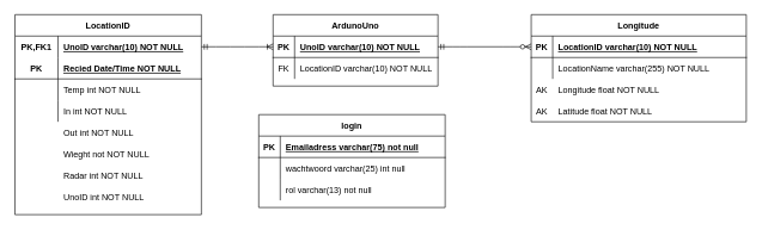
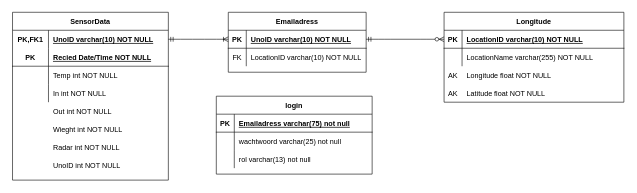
  <mxCell id="0" />
  <mxCell id="1" parent="0" />
  <mxCell id="2" value="Longitude" style="shape=table;startSize=30;container=1;collapsible=1;childLayout=tableLayout;fixedRows=1;rowLines=0;fontStyle=1;align=center;resizeLast=1;" parent="1" vertex="1"><mxGeometry x="740" y="20" width="300" height="150" as="geometry" /></mxCell>
  <mxCell id="3" value="" style="shape=partialRectangle;collapsible=0;dropTarget=0;pointerEvents=0;fillColor=none;top=0;left=0;bottom=1;right=0;points=[[0,0.5],[1,0.5]];portConstraint=eastwest;" parent="2" vertex="1"><mxGeometry y="30" width="300" height="30" as="geometry" /></mxCell>
  <mxCell id="4" value="PK" style="shape=partialRectangle;connectable=0;fillColor=none;top=0;left=0;bottom=0;right=0;fontStyle=1;overflow=hidden;" parent="3" vertex="1"><mxGeometry width="30" height="30" as="geometry" /></mxCell>
  <mxCell id="5" value="LocationID varchar(10) NOT NULL" style="shape=partialRectangle;connectable=0;fillColor=none;top=0;left=0;bottom=0;right=0;align=left;spacingLeft=6;fontStyle=5;overflow=hidden;" parent="3" vertex="1"><mxGeometry x="30" width="270" height="30" as="geometry" /></mxCell>
  <mxCell id="6" value="" style="shape=partialRectangle;collapsible=0;dropTarget=0;pointerEvents=0;fillColor=none;top=0;left=0;bottom=0;right=0;points=[[0,0.5],[1,0.5]];portConstraint=eastwest;" parent="2" vertex="1"><mxGeometry y="60" width="300" height="30" as="geometry" /></mxCell>
  <mxCell id="7" value="" style="shape=partialRectangle;connectable=0;fillColor=none;top=0;left=0;bottom=0;right=0;editable=1;overflow=hidden;" parent="6" vertex="1"><mxGeometry width="30" height="30" as="geometry" /></mxCell>
  <mxCell id="8" value="LocationName varchar(255) NOT NULL" style="shape=partialRectangle;connectable=0;fillColor=none;top=0;left=0;bottom=0;right=0;align=left;spacingLeft=6;overflow=hidden;" parent="6" vertex="1"><mxGeometry x="30" width="270" height="30" as="geometry" /></mxCell>
  <mxCell id="9" value="" style="shape=partialRectangle;collapsible=0;dropTarget=0;pointerEvents=0;fillColor=none;top=0;left=0;bottom=0;right=0;points=[[0,0.5],[1,0.5]];portConstraint=eastwest;" parent="1" vertex="1"><mxGeometry x="740" y="110" width="300" height="30" as="geometry" /></mxCell>
  <mxCell id="10" value="AK" style="shape=partialRectangle;connectable=0;fillColor=none;top=0;left=0;bottom=0;right=0;editable=1;overflow=hidden;" parent="9" vertex="1"><mxGeometry width="30" height="30" as="geometry" /></mxCell>
  <mxCell id="11" value="Longitude float NOT NULL" style="shape=partialRectangle;connectable=0;fillColor=none;top=0;left=0;bottom=0;right=0;align=left;spacingLeft=6;overflow=hidden;" parent="9" vertex="1"><mxGeometry x="30" width="270" height="30" as="geometry" /></mxCell>
  <mxCell id="12" value="" style="shape=partialRectangle;collapsible=0;dropTarget=0;pointerEvents=0;fillColor=none;top=0;left=0;bottom=0;right=0;points=[[0,0.5],[1,0.5]];portConstraint=eastwest;" parent="1" vertex="1"><mxGeometry x="740" y="140" width="300" height="30" as="geometry" /></mxCell>
  <mxCell id="13" value="AK" style="shape=partialRectangle;connectable=0;fillColor=none;top=0;left=0;bottom=0;right=0;editable=1;overflow=hidden;" parent="12" vertex="1"><mxGeometry width="30" height="30" as="geometry" /></mxCell>
  <mxCell id="14" value="Latitude float NOT NULL" style="shape=partialRectangle;connectable=0;fillColor=none;top=0;left=0;bottom=0;right=0;align=left;spacingLeft=6;overflow=hidden;" parent="12" vertex="1"><mxGeometry x="30" width="270" height="30" as="geometry" /></mxCell>
  <mxCell id="15" value="" style="edgeStyle=entityRelationEdgeStyle;fontSize=12;html=1;endArrow=ERzeroToMany;startArrow=ERmandOne;exitX=1;exitY=0.5;exitDx=0;exitDy=0;entryX=0;entryY=0.5;entryDx=0;entryDy=0;" parent="1" source="17" target="3" edge="1"><mxGeometry width="100" height="100" relative="1" as="geometry"><mxPoint x="360" y="410" as="sourcePoint" /><mxPoint x="460" y="310" as="targetPoint" /></mxGeometry></mxCell>
- <mxCell id="16" value="ArdunoUno" style="shape=table;startSize=30;container=1;collapsible=1;childLayout=tableLayout;fixedRows=1;rowLines=0;fontStyle=1;align=center;resizeLast=1;" parent="1" vertex="1"><mxGeometry x="380" y="20" width="230" height="100" as="geometry" /></mxCell>
+ <mxCell id="16" value="Emailadress" style="shape=table;startSize=30;container=1;collapsible=1;childLayout=tableLayout;fixedRows=1;rowLines=0;fontStyle=1;align=center;resizeLast=1;" parent="1" vertex="1"><mxGeometry x="380" y="20" width="230" height="100" as="geometry" /></mxCell>
  <mxCell id="17" value="" style="shape=partialRectangle;collapsible=0;dropTarget=0;pointerEvents=0;fillColor=none;top=0;left=0;bottom=1;right=0;points=[[0,0.5],[1,0.5]];portConstraint=eastwest;" parent="16" vertex="1"><mxGeometry y="30" width="230" height="30" as="geometry" /></mxCell>
  <mxCell id="18" value="PK" style="shape=partialRectangle;connectable=0;fillColor=none;top=0;left=0;bottom=0;right=0;fontStyle=1;overflow=hidden;" parent="17" vertex="1"><mxGeometry width="30" height="30" as="geometry" /></mxCell>
  <mxCell id="19" value="UnoID varchar(10) NOT NULL" style="shape=partialRectangle;connectable=0;fillColor=none;top=0;left=0;bottom=0;right=0;align=left;spacingLeft=6;fontStyle=5;overflow=hidden;" parent="17" vertex="1"><mxGeometry x="30" width="200" height="30" as="geometry" /></mxCell>
  <mxCell id="20" value="" style="shape=partialRectangle;collapsible=0;dropTarget=0;pointerEvents=0;fillColor=none;top=0;left=0;bottom=0;right=0;points=[[0,0.5],[1,0.5]];portConstraint=eastwest;" parent="16" vertex="1"><mxGeometry y="60" width="230" height="30" as="geometry" /></mxCell>
  <mxCell id="21" value="FK" style="shape=partialRectangle;connectable=0;fillColor=none;top=0;left=0;bottom=0;right=0;editable=1;overflow=hidden;" parent="20" vertex="1"><mxGeometry width="30" height="30" as="geometry" /></mxCell>
  <mxCell id="22" value="LocationID varchar(10) NOT NULL" style="shape=partialRectangle;connectable=0;fillColor=none;top=0;left=0;bottom=0;right=0;align=left;spacingLeft=6;overflow=hidden;" parent="20" vertex="1"><mxGeometry x="30" width="200" height="30" as="geometry" /></mxCell>
  <mxCell id="23" value="" style="edgeStyle=entityRelationEdgeStyle;fontSize=12;html=1;endArrow=ERoneToMany;startArrow=ERmandOne;entryX=0;entryY=0.5;entryDx=0;entryDy=0;exitX=1;exitY=0.5;exitDx=0;exitDy=0;" parent="1" target="17" edge="1"><mxGeometry width="100" height="100" relative="1" as="geometry"><mxPoint x="280" y="65" as="sourcePoint" /><mxPoint x="330" y="220" as="targetPoint" /></mxGeometry></mxCell>
- <mxCell id="24" value="LocationID" style="shape=table;startSize=30;container=1;collapsible=1;childLayout=tableLayout;fixedRows=1;rowLines=0;fontStyle=1;align=center;resizeLast=1;" parent="1" vertex="1"><mxGeometry x="20" y="20" width="260" height="280" as="geometry" /></mxCell>
+ <mxCell id="24" value="SensorData" style="shape=table;startSize=30;container=1;collapsible=1;childLayout=tableLayout;fixedRows=1;rowLines=0;fontStyle=1;align=center;resizeLast=1;" parent="1" vertex="1"><mxGeometry x="20" y="20" width="260" height="280" as="geometry" /></mxCell>
  <mxCell id="25" value="" style="shape=partialRectangle;collapsible=0;dropTarget=0;pointerEvents=0;fillColor=none;top=0;left=0;bottom=0;right=0;points=[[0,0.5],[1,0.5]];portConstraint=eastwest;" parent="24" vertex="1"><mxGeometry y="30" width="260" height="30" as="geometry" /></mxCell>
  <mxCell id="26" value="PK,FK1" style="shape=partialRectangle;connectable=0;fillColor=none;top=0;left=0;bottom=0;right=0;fontStyle=1;overflow=hidden;" parent="25" vertex="1"><mxGeometry width="60" height="30" as="geometry" /></mxCell>
  <mxCell id="27" value="UnoID varchar(10) NOT NULL" style="shape=partialRectangle;connectable=0;fillColor=none;top=0;left=0;bottom=0;right=0;align=left;spacingLeft=6;fontStyle=5;overflow=hidden;" parent="25" vertex="1"><mxGeometry x="60" width="200" height="30" as="geometry" /></mxCell>
  <mxCell id="28" value="" style="shape=partialRectangle;collapsible=0;dropTarget=0;pointerEvents=0;fillColor=none;top=0;left=0;bottom=1;right=0;points=[[0,0.5],[1,0.5]];portConstraint=eastwest;" parent="24" vertex="1"><mxGeometry y="60" width="260" height="30" as="geometry" /></mxCell>
  <mxCell id="29" value="PK" style="shape=partialRectangle;connectable=0;fillColor=none;top=0;left=0;bottom=0;right=0;fontStyle=1;overflow=hidden;" parent="28" vertex="1"><mxGeometry width="60" height="30" as="geometry" /></mxCell>
  <mxCell id="30" value="Recied Date/Time NOT NULL" style="shape=partialRectangle;connectable=0;fillColor=none;top=0;left=0;bottom=0;right=0;align=left;spacingLeft=6;fontStyle=5;overflow=hidden;" parent="28" vertex="1"><mxGeometry x="60" width="200" height="30" as="geometry" /></mxCell>
  <mxCell id="31" value="" style="shape=partialRectangle;collapsible=0;dropTarget=0;pointerEvents=0;fillColor=none;top=0;left=0;bottom=0;right=0;points=[[0,0.5],[1,0.5]];portConstraint=eastwest;" parent="24" vertex="1"><mxGeometry y="90" width="260" height="30" as="geometry" /></mxCell>
  <mxCell id="32" value="" style="shape=partialRectangle;connectable=0;fillColor=none;top=0;left=0;bottom=0;right=0;editable=1;overflow=hidden;" parent="31" vertex="1"><mxGeometry width="60" height="30" as="geometry" /></mxCell>
  <mxCell id="33" value="Temp int NOT NULL" style="shape=partialRectangle;connectable=0;fillColor=none;top=0;left=0;bottom=0;right=0;align=left;spacingLeft=6;overflow=hidden;" parent="31" vertex="1"><mxGeometry x="60" width="200" height="30" as="geometry" /></mxCell>
  <mxCell id="34" value="" style="shape=partialRectangle;collapsible=0;dropTarget=0;pointerEvents=0;fillColor=none;top=0;left=0;bottom=0;right=0;points=[[0,0.5],[1,0.5]];portConstraint=eastwest;" parent="24" vertex="1"><mxGeometry y="120" width="260" height="30" as="geometry" /></mxCell>
  <mxCell id="35" value="" style="shape=partialRectangle;connectable=0;fillColor=none;top=0;left=0;bottom=0;right=0;editable=1;overflow=hidden;" parent="34" vertex="1"><mxGeometry width="60" height="30" as="geometry" /></mxCell>
  <mxCell id="36" value="In int NOT NULL" style="shape=partialRectangle;connectable=0;fillColor=none;top=0;left=0;bottom=0;right=0;align=left;spacingLeft=6;overflow=hidden;" parent="34" vertex="1"><mxGeometry x="60" width="200" height="30" as="geometry" /></mxCell>
  <mxCell id="37" value="" style="shape=partialRectangle;collapsible=0;dropTarget=0;pointerEvents=0;fillColor=none;top=0;left=0;bottom=0;right=0;points=[[0,0.5],[1,0.5]];portConstraint=eastwest;" parent="1" vertex="1"><mxGeometry x="50" y="170" width="240" height="30" as="geometry" /></mxCell>
  <mxCell id="38" value="" style="shape=partialRectangle;connectable=0;fillColor=none;top=0;left=0;bottom=0;right=0;editable=1;overflow=hidden;" parent="37" vertex="1"><mxGeometry width="30" height="30" as="geometry" /></mxCell>
  <mxCell id="39" value="Out int NOT NULL" style="shape=partialRectangle;connectable=0;fillColor=none;top=0;left=0;bottom=0;right=0;align=left;spacingLeft=6;overflow=hidden;" parent="37" vertex="1"><mxGeometry x="30" width="210" height="30" as="geometry" /></mxCell>
  <mxCell id="40" value="" style="shape=partialRectangle;collapsible=0;dropTarget=0;pointerEvents=0;fillColor=none;top=0;left=0;bottom=0;right=0;points=[[0,0.5],[1,0.5]];portConstraint=eastwest;" parent="1" vertex="1"><mxGeometry x="20" y="200" width="270" height="30" as="geometry" /></mxCell>
  <mxCell id="41" value="" style="shape=partialRectangle;connectable=0;fillColor=none;top=0;left=0;bottom=0;right=0;editable=1;overflow=hidden;" parent="40" vertex="1"><mxGeometry width="60" height="30" as="geometry" /></mxCell>
- <mxCell id="42" value="Wieght not NOT NULL" style="shape=partialRectangle;connectable=0;fillColor=none;top=0;left=0;bottom=0;right=0;align=left;spacingLeft=6;overflow=hidden;" parent="40" vertex="1"><mxGeometry x="60" width="210" height="30" as="geometry" /></mxCell>
+ <mxCell id="42" value="Wieght int NOT NULL" style="shape=partialRectangle;connectable=0;fillColor=none;top=0;left=0;bottom=0;right=0;align=left;spacingLeft=6;overflow=hidden;" parent="40" vertex="1"><mxGeometry x="60" width="210" height="30" as="geometry" /></mxCell>
  <mxCell id="43" value="Radar int NOT NULL" style="shape=partialRectangle;connectable=0;fillColor=none;top=0;left=0;bottom=0;right=0;align=left;spacingLeft=6;overflow=hidden;" parent="1" vertex="1"><mxGeometry x="80" y="230" width="210" height="30" as="geometry" /></mxCell>
  <mxCell id="44" value="" style="shape=partialRectangle;collapsible=0;dropTarget=0;pointerEvents=0;fillColor=none;top=0;left=0;bottom=0;right=0;points=[[0,0.5],[1,0.5]];portConstraint=eastwest;" parent="1" vertex="1"><mxGeometry x="20" y="260" width="270" height="30" as="geometry" /></mxCell>
  <mxCell id="45" value="" style="shape=partialRectangle;connectable=0;fillColor=none;top=0;left=0;bottom=0;right=0;editable=1;overflow=hidden;" parent="44" vertex="1"><mxGeometry width="60" height="30" as="geometry" /></mxCell>
  <mxCell id="46" value="UnoID int NOT NULL" style="shape=partialRectangle;connectable=0;fillColor=none;top=0;left=0;bottom=0;right=0;align=left;spacingLeft=6;overflow=hidden;" parent="44" vertex="1"><mxGeometry x="60" width="210" height="30" as="geometry" /></mxCell>
  <mxCell id="47" value="login" style="shape=table;startSize=30;container=1;collapsible=1;childLayout=tableLayout;fixedRows=1;rowLines=0;fontStyle=1;align=center;resizeLast=1;" vertex="1" parent="1"><mxGeometry x="360" y="160" width="260" height="130" as="geometry" /></mxCell>
  <mxCell id="48" value="" style="shape=partialRectangle;collapsible=0;dropTarget=0;pointerEvents=0;fillColor=none;top=0;left=0;bottom=1;right=0;points=[[0,0.5],[1,0.5]];portConstraint=eastwest;" vertex="1" parent="47"><mxGeometry y="30" width="260" height="30" as="geometry" /></mxCell>
  <mxCell id="49" value="PK" style="shape=partialRectangle;connectable=0;fillColor=none;top=0;left=0;bottom=0;right=0;fontStyle=1;overflow=hidden;" vertex="1" parent="48"><mxGeometry width="30" height="30" as="geometry" /></mxCell>
  <mxCell id="50" value="Emailadress varchar(75) not null" style="shape=partialRectangle;connectable=0;fillColor=none;top=0;left=0;bottom=0;right=0;align=left;spacingLeft=6;fontStyle=5;overflow=hidden;" vertex="1" parent="48"><mxGeometry x="30" width="230" height="30" as="geometry" /></mxCell>
  <mxCell id="51" value="" style="shape=partialRectangle;collapsible=0;dropTarget=0;pointerEvents=0;fillColor=none;top=0;left=0;bottom=0;right=0;points=[[0,0.5],[1,0.5]];portConstraint=eastwest;" vertex="1" parent="47"><mxGeometry y="60" width="260" height="30" as="geometry" /></mxCell>
  <mxCell id="52" value="" style="shape=partialRectangle;connectable=0;fillColor=none;top=0;left=0;bottom=0;right=0;editable=1;overflow=hidden;" vertex="1" parent="51"><mxGeometry width="30" height="30" as="geometry" /></mxCell>
- <mxCell id="53" value="wachtwoord varchar(25) int null" style="shape=partialRectangle;connectable=0;fillColor=none;top=0;left=0;bottom=0;right=0;align=left;spacingLeft=6;overflow=hidden;" vertex="1" parent="51"><mxGeometry x="30" width="230" height="30" as="geometry" /></mxCell>
+ <mxCell id="53" value="wachtwoord varchar(25) not null" style="shape=partialRectangle;connectable=0;fillColor=none;top=0;left=0;bottom=0;right=0;align=left;spacingLeft=6;overflow=hidden;" vertex="1" parent="51"><mxGeometry x="30" width="230" height="30" as="geometry" /></mxCell>
  <mxCell id="54" value="" style="shape=partialRectangle;collapsible=0;dropTarget=0;pointerEvents=0;fillColor=none;top=0;left=0;bottom=0;right=0;points=[[0,0.5],[1,0.5]];portConstraint=eastwest;" vertex="1" parent="47"><mxGeometry y="90" width="260" height="30" as="geometry" /></mxCell>
  <mxCell id="55" value="" style="shape=partialRectangle;connectable=0;fillColor=none;top=0;left=0;bottom=0;right=0;editable=1;overflow=hidden;" vertex="1" parent="54"><mxGeometry width="30" height="30" as="geometry" /></mxCell>
  <mxCell id="56" value="rol varchar(13) not null" style="shape=partialRectangle;connectable=0;fillColor=none;top=0;left=0;bottom=0;right=0;align=left;spacingLeft=6;overflow=hidden;" vertex="1" parent="54"><mxGeometry x="30" width="230" height="30" as="geometry" /></mxCell>
